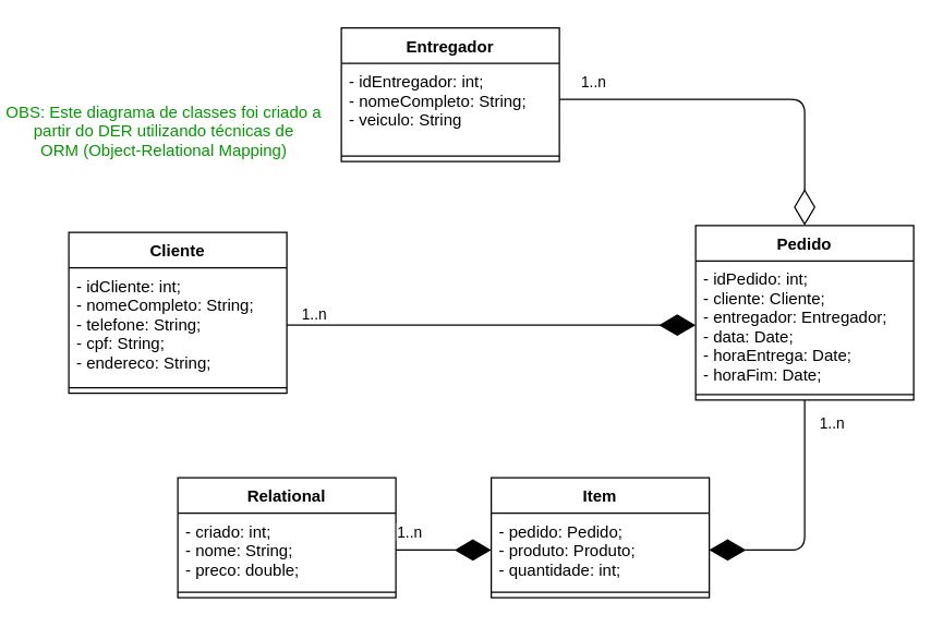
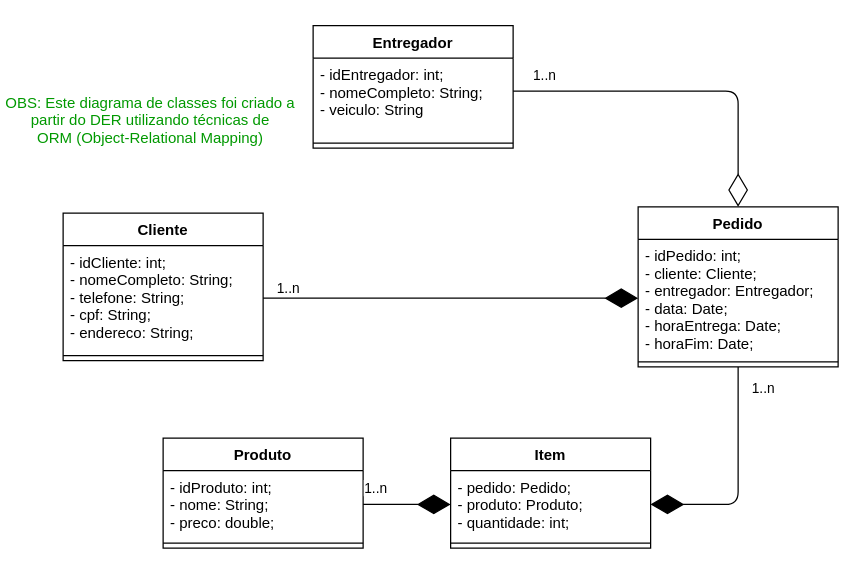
  <mxCell id="0" />
  <mxCell id="1" parent="0" />
  <mxCell id="2" value="Entregador" style="swimlane;fontStyle=1;align=center;verticalAlign=top;childLayout=stackLayout;horizontal=1;startSize=26;horizontalStack=0;resizeParent=1;resizeParentMax=0;resizeLast=0;collapsible=1;marginBottom=0;hachureGap=4;pointerEvents=0;" vertex="1" parent="1"><mxGeometry x="250" y="20" width="160" height="98" as="geometry" /></mxCell>
  <mxCell id="3" value="- idEntregador: int;&#10;- nomeCompleto: String;&#10;- veiculo: String" style="text;strokeColor=none;fillColor=none;align=left;verticalAlign=top;spacingLeft=4;spacingRight=4;overflow=hidden;rotatable=0;points=[[0,0.5],[1,0.5]];portConstraint=eastwest;" vertex="1" parent="2"><mxGeometry y="26" width="160" height="64" as="geometry" /></mxCell>
  <mxCell id="4" value="" style="line;strokeWidth=1;fillColor=none;align=left;verticalAlign=middle;spacingTop=-1;spacingLeft=3;spacingRight=3;rotatable=0;labelPosition=right;points=[];portConstraint=eastwest;" vertex="1" parent="2"><mxGeometry y="90" width="160" height="8" as="geometry" /></mxCell>
  <mxCell id="5" value="Cliente" style="swimlane;fontStyle=1;align=center;verticalAlign=top;childLayout=stackLayout;horizontal=1;startSize=26;horizontalStack=0;resizeParent=1;resizeParentMax=0;resizeLast=0;collapsible=1;marginBottom=0;hachureGap=4;pointerEvents=0;" vertex="1" parent="1"><mxGeometry x="50" y="170" width="160" height="118" as="geometry" /></mxCell>
  <mxCell id="6" value="- idCliente: int;&#10;- nomeCompleto: String;&#10;- telefone: String;&#10;- cpf: String;&#10;- endereco: String;" style="text;strokeColor=none;fillColor=none;align=left;verticalAlign=top;spacingLeft=4;spacingRight=4;overflow=hidden;rotatable=0;points=[[0,0.5],[1,0.5]];portConstraint=eastwest;" vertex="1" parent="5"><mxGeometry y="26" width="160" height="84" as="geometry" /></mxCell>
  <mxCell id="7" value="" style="line;strokeWidth=1;fillColor=none;align=left;verticalAlign=middle;spacingTop=-1;spacingLeft=3;spacingRight=3;rotatable=0;labelPosition=right;points=[];portConstraint=eastwest;" vertex="1" parent="5"><mxGeometry y="110" width="160" height="8" as="geometry" /></mxCell>
- <mxCell id="8" value="Relational" style="swimlane;fontStyle=1;align=center;verticalAlign=top;childLayout=stackLayout;horizontal=1;startSize=26;horizontalStack=0;resizeParent=1;resizeParentMax=0;resizeLast=0;collapsible=1;marginBottom=0;hachureGap=4;pointerEvents=0;" vertex="1" parent="1"><mxGeometry x="130" y="350" width="160" height="88" as="geometry" /></mxCell>
- <mxCell id="9" value="- criado: int;&#10;- nome: String;&#10;- preco: double;" style="text;strokeColor=none;fillColor=none;align=left;verticalAlign=top;spacingLeft=4;spacingRight=4;overflow=hidden;rotatable=0;points=[[0,0.5],[1,0.5]];portConstraint=eastwest;" vertex="1" parent="8"><mxGeometry y="26" width="160" height="54" as="geometry" /></mxCell>
+ <mxCell id="8" value="Produto" style="swimlane;fontStyle=1;align=center;verticalAlign=top;childLayout=stackLayout;horizontal=1;startSize=26;horizontalStack=0;resizeParent=1;resizeParentMax=0;resizeLast=0;collapsible=1;marginBottom=0;hachureGap=4;pointerEvents=0;" vertex="1" parent="1"><mxGeometry x="130" y="350" width="160" height="88" as="geometry" /></mxCell>
+ <mxCell id="9" value="- idProduto: int;&#10;- nome: String;&#10;- preco: double;" style="text;strokeColor=none;fillColor=none;align=left;verticalAlign=top;spacingLeft=4;spacingRight=4;overflow=hidden;rotatable=0;points=[[0,0.5],[1,0.5]];portConstraint=eastwest;" vertex="1" parent="8"><mxGeometry y="26" width="160" height="54" as="geometry" /></mxCell>
  <mxCell id="10" value="" style="line;strokeWidth=1;fillColor=none;align=left;verticalAlign=middle;spacingTop=-1;spacingLeft=3;spacingRight=3;rotatable=0;labelPosition=right;points=[];portConstraint=eastwest;" vertex="1" parent="8"><mxGeometry y="80" width="160" height="8" as="geometry" /></mxCell>
  <mxCell id="11" value="Pedido" style="swimlane;fontStyle=1;align=center;verticalAlign=top;childLayout=stackLayout;horizontal=1;startSize=26;horizontalStack=0;resizeParent=1;resizeParentMax=0;resizeLast=0;collapsible=1;marginBottom=0;hachureGap=4;pointerEvents=0;" vertex="1" parent="1"><mxGeometry x="510" y="165" width="160" height="128" as="geometry" /></mxCell>
  <mxCell id="12" value="- idPedido: int;&#10;- cliente: Cliente;&#10;- entregador: Entregador;&#10;- data: Date;&#10;- horaEntrega: Date;&#10;- horaFim: Date;" style="text;strokeColor=none;fillColor=none;align=left;verticalAlign=top;spacingLeft=4;spacingRight=4;overflow=hidden;rotatable=0;points=[[0,0.5],[1,0.5]];portConstraint=eastwest;" vertex="1" parent="11"><mxGeometry y="26" width="160" height="94" as="geometry" /></mxCell>
  <mxCell id="13" value="" style="line;strokeWidth=1;fillColor=none;align=left;verticalAlign=middle;spacingTop=-1;spacingLeft=3;spacingRight=3;rotatable=0;labelPosition=right;points=[];portConstraint=eastwest;" vertex="1" parent="11"><mxGeometry y="120" width="160" height="8" as="geometry" /></mxCell>
  <mxCell id="14" value="Item" style="swimlane;fontStyle=1;align=center;verticalAlign=top;childLayout=stackLayout;horizontal=1;startSize=26;horizontalStack=0;resizeParent=1;resizeParentMax=0;resizeLast=0;collapsible=1;marginBottom=0;hachureGap=4;pointerEvents=0;" vertex="1" parent="1"><mxGeometry x="360" y="350" width="160" height="88" as="geometry" /></mxCell>
  <mxCell id="15" value="- pedido: Pedido;&#10;- produto: Produto;&#10;- quantidade: int;" style="text;strokeColor=none;fillColor=none;align=left;verticalAlign=top;spacingLeft=4;spacingRight=4;overflow=hidden;rotatable=0;points=[[0,0.5],[1,0.5]];portConstraint=eastwest;" vertex="1" parent="14"><mxGeometry y="26" width="160" height="54" as="geometry" /></mxCell>
  <mxCell id="16" value="" style="line;strokeWidth=1;fillColor=none;align=left;verticalAlign=middle;spacingTop=-1;spacingLeft=3;spacingRight=3;rotatable=0;labelPosition=right;points=[];portConstraint=eastwest;" vertex="1" parent="14"><mxGeometry y="80" width="160" height="8" as="geometry" /></mxCell>
  <mxCell id="17" value="1..n" style="endArrow=diamondThin;endFill=1;endSize=24;html=1;sourcePerimeterSpacing=8;targetPerimeterSpacing=8;exitX=1;exitY=0.5;exitDx=0;exitDy=0;entryX=0;entryY=0.5;entryDx=0;entryDy=0;" edge="1" parent="1" source="6" target="12"><mxGeometry x="-0.867" y="8" width="160" relative="1" as="geometry"><mxPoint x="260" y="250" as="sourcePoint" /><mxPoint x="420" y="250" as="targetPoint" /><mxPoint as="offset" /></mxGeometry></mxCell>
  <mxCell id="18" value="1..n" style="endArrow=diamondThin;endFill=0;endSize=24;html=1;sourcePerimeterSpacing=8;targetPerimeterSpacing=8;exitX=1;exitY=0.412;exitDx=0;exitDy=0;exitPerimeter=0;entryX=0.5;entryY=0;entryDx=0;entryDy=0;edgeStyle=orthogonalEdgeStyle;" edge="1" parent="1" source="3" target="11"><mxGeometry x="-0.813" y="12" width="160" relative="1" as="geometry"><mxPoint x="260" y="250" as="sourcePoint" /><mxPoint x="420" y="250" as="targetPoint" /><mxPoint as="offset" /></mxGeometry></mxCell>
  <mxCell id="19" value="1..n" style="endArrow=diamondThin;endFill=1;endSize=24;html=1;sourcePerimeterSpacing=8;targetPerimeterSpacing=8;exitX=0.5;exitY=1;exitDx=0;exitDy=0;entryX=1;entryY=0.5;entryDx=0;entryDy=0;edgeStyle=orthogonalEdgeStyle;" edge="1" parent="1" source="11" target="15"><mxGeometry x="-0.811" y="20" width="160" relative="1" as="geometry"><mxPoint x="160" y="248" as="sourcePoint" /><mxPoint x="520" y="248" as="targetPoint" /><mxPoint as="offset" /></mxGeometry></mxCell>
  <mxCell id="20" value="1..n" style="endArrow=diamondThin;endFill=1;endSize=24;html=1;sourcePerimeterSpacing=8;targetPerimeterSpacing=8;exitX=1;exitY=0.5;exitDx=0;exitDy=0;entryX=0;entryY=0.5;entryDx=0;entryDy=0;edgeStyle=orthogonalEdgeStyle;" edge="1" parent="1" source="9" target="15"><mxGeometry x="-0.714" y="13" width="160" relative="1" as="geometry"><mxPoint x="600" y="303" as="sourcePoint" /><mxPoint x="530" y="413" as="targetPoint" /><mxPoint as="offset" /></mxGeometry></mxCell>
  <mxCell id="21" value="OBS: Este diagrama de classes foi criado a&#10;partir do DER utilizando técnicas de&#10;ORM (Object-Relational Mapping)" style="text;align=center;fontStyle=0;verticalAlign=middle;spacingLeft=3;spacingRight=3;strokeColor=none;rotatable=0;points=[[0,0.5],[1,0.5]];portConstraint=eastwest;hachureGap=4;pointerEvents=0;fontColor=#009900;" vertex="1" parent="1"><mxGeometry x="20" y="40" width="200" height="110" as="geometry" /></mxCell>
